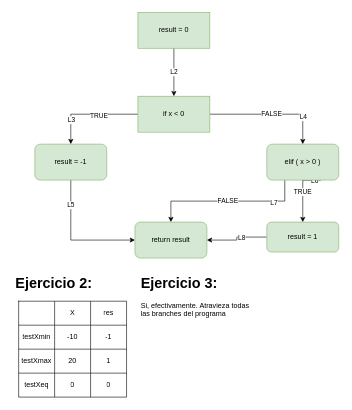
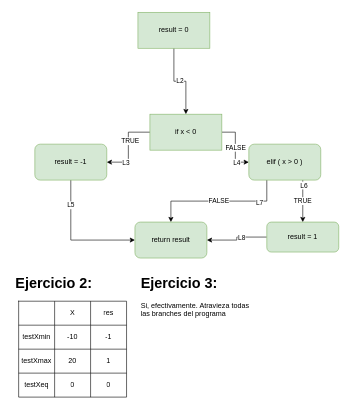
  <mxCell id="0" />
  <mxCell id="1" parent="0" />
  <mxCell id="2" value="L2" style="edgeStyle=orthogonalEdgeStyle;rounded=0;orthogonalLoop=1;jettySize=auto;html=1;" edge="1" parent="1" source="3" target="9"><mxGeometry relative="1" as="geometry" /></mxCell>
  <mxCell id="3" value="result = 0" style="whiteSpace=wrap;html=1;rounded=0;fillColor=#d5e8d4;strokeColor=#82b366;" vertex="1" parent="1"><mxGeometry x="229" y="20" width="120" height="60" as="geometry" /></mxCell>
  <mxCell id="4" value="FALSE" style="edgeStyle=orthogonalEdgeStyle;rounded=0;orthogonalLoop=1;jettySize=auto;html=1;exitX=1;exitY=0.5;exitDx=0;exitDy=0;" edge="1" parent="1" source="9" target="14"><mxGeometry relative="1" as="geometry"><mxPoint x="414" y="250" as="targetPoint" /></mxGeometry></mxCell>
  <mxCell id="5" value="L4" style="edgeLabel;html=1;align=center;verticalAlign=middle;resizable=0;points=[];" vertex="1" connectable="0" parent="4"><mxGeometry x="0.554" relative="1" as="geometry"><mxPoint as="offset" /></mxGeometry></mxCell>
  <mxCell id="6" style="edgeStyle=orthogonalEdgeStyle;rounded=0;orthogonalLoop=1;jettySize=auto;html=1;exitX=0;exitY=0.5;exitDx=0;exitDy=0;" edge="1" parent="1" source="9" target="17"><mxGeometry relative="1" as="geometry"><mxPoint x="174" y="240" as="targetPoint" /></mxGeometry></mxCell>
  <mxCell id="7" value="TRUE" style="edgeLabel;html=1;align=center;verticalAlign=middle;resizable=0;points=[];" vertex="1" connectable="0" parent="6"><mxGeometry x="-0.182" y="2" relative="1" as="geometry"><mxPoint as="offset" /></mxGeometry></mxCell>
  <mxCell id="8" value="L3" style="edgeLabel;html=1;align=center;verticalAlign=middle;resizable=0;points=[];" vertex="1" connectable="0" parent="6"><mxGeometry x="0.494" relative="1" as="geometry"><mxPoint as="offset" /></mxGeometry></mxCell>
- <mxCell id="9" value="if x &amp;lt; 0" style="whiteSpace=wrap;html=1;rounded=0;fillColor=#d5e8d4;strokeColor=#82b366;" vertex="1" parent="1"><mxGeometry x="229" y="160" width="120" height="60" as="geometry" /></mxCell>
+ <mxCell id="9" value="if x &amp;lt; 0" style="whiteSpace=wrap;html=1;rounded=0;fillColor=#d5e8d4;strokeColor=#82b366;" vertex="1" parent="1"><mxGeometry x="249" y="190" width="120" height="60" as="geometry" /></mxCell>
  <mxCell id="10" value="TRUE" style="edgeStyle=orthogonalEdgeStyle;rounded=0;orthogonalLoop=1;jettySize=auto;html=1;exitX=0.75;exitY=1;exitDx=0;exitDy=0;" edge="1" parent="1" source="14" target="20"><mxGeometry relative="1" as="geometry"><Array as="points"><mxPoint x="504" y="310" /><mxPoint x="504" y="310" /></Array></mxGeometry></mxCell>
  <mxCell id="11" value="L6" style="edgeLabel;html=1;align=center;verticalAlign=middle;resizable=0;points=[];" vertex="1" connectable="0" parent="10"><mxGeometry x="-0.776" y="1" relative="1" as="geometry"><mxPoint as="offset" /></mxGeometry></mxCell>
  <mxCell id="12" value="FALSE" style="edgeStyle=orthogonalEdgeStyle;rounded=0;orthogonalLoop=1;jettySize=auto;html=1;exitX=0.25;exitY=1;exitDx=0;exitDy=0;" edge="1" parent="1" source="14" target="21"><mxGeometry relative="1" as="geometry"><mxPoint x="379" y="360" as="targetPoint" /></mxGeometry></mxCell>
  <mxCell id="13" value="L7" style="edgeLabel;html=1;align=center;verticalAlign=middle;resizable=0;points=[];" vertex="1" connectable="0" parent="12"><mxGeometry x="-0.583" y="2" relative="1" as="geometry"><mxPoint as="offset" /></mxGeometry></mxCell>
- <mxCell id="14" value="elif ( x &amp;gt; 0 )" style="rounded=1;whiteSpace=wrap;html=1;fillColor=#d5e8d4;strokeColor=#82b366;" vertex="1" parent="1"><mxGeometry x="444" y="240" width="120" height="60" as="geometry" /></mxCell>
+ <mxCell id="14" value="elif ( x &amp;gt; 0 )" style="rounded=1;whiteSpace=wrap;html=1;fillColor=#d5e8d4;strokeColor=#82b366;" vertex="1" parent="1"><mxGeometry x="414" y="240" width="120" height="60" as="geometry" /></mxCell>
  <mxCell id="15" style="edgeStyle=orthogonalEdgeStyle;rounded=0;orthogonalLoop=1;jettySize=auto;html=1;exitX=0.5;exitY=1;exitDx=0;exitDy=0;entryX=0;entryY=0.5;entryDx=0;entryDy=0;" edge="1" parent="1" source="17" target="21"><mxGeometry relative="1" as="geometry" /></mxCell>
  <mxCell id="16" value="L5" style="edgeLabel;html=1;align=center;verticalAlign=middle;resizable=0;points=[];" vertex="1" connectable="0" parent="15"><mxGeometry x="-0.605" y="-1" relative="1" as="geometry"><mxPoint as="offset" /></mxGeometry></mxCell>
  <mxCell id="17" value="result = -1" style="rounded=1;whiteSpace=wrap;html=1;fillColor=#d5e8d4;strokeColor=#82b366;" vertex="1" parent="1"><mxGeometry x="57" y="240" width="120" height="60" as="geometry" /></mxCell>
  <mxCell id="18" style="edgeStyle=orthogonalEdgeStyle;rounded=0;orthogonalLoop=1;jettySize=auto;html=1;exitX=0;exitY=0.5;exitDx=0;exitDy=0;" edge="1" parent="1" source="20" target="21"><mxGeometry relative="1" as="geometry" /></mxCell>
  <mxCell id="19" value="L8" style="edgeLabel;html=1;align=center;verticalAlign=middle;resizable=0;points=[];" vertex="1" connectable="0" parent="18"><mxGeometry x="-0.172" relative="1" as="geometry"><mxPoint as="offset" /></mxGeometry></mxCell>
  <mxCell id="20" value="result = 1" style="whiteSpace=wrap;html=1;rounded=1;fillColor=#d5e8d4;strokeColor=#82b366;" vertex="1" parent="1"><mxGeometry x="444" y="370" width="120" height="50" as="geometry" /></mxCell>
  <mxCell id="21" value="return result" style="rounded=1;whiteSpace=wrap;html=1;fillColor=#d5e8d4;strokeColor=#82b366;" vertex="1" parent="1"><mxGeometry x="224" y="370" width="120" height="60" as="geometry" /></mxCell>
  <mxCell id="22" value="&lt;h1&gt;Ejercicio 2:&lt;/h1&gt;&lt;div&gt;&lt;br&gt;&lt;/div&gt;" style="text;html=1;strokeColor=none;fillColor=none;spacing=5;spacingTop=-20;whiteSpace=wrap;overflow=hidden;rounded=0;" vertex="1" parent="1"><mxGeometry x="20" y="452" width="190" height="120" as="geometry" /></mxCell>
  <mxCell id="23" value="" style="shape=table;startSize=0;container=1;collapsible=0;childLayout=tableLayout;" vertex="1" parent="1"><mxGeometry x="30" y="502" width="180" height="160" as="geometry" /></mxCell>
  <mxCell id="24" value="" style="shape=tableRow;horizontal=0;startSize=0;swimlaneHead=0;swimlaneBody=0;strokeColor=inherit;top=0;left=0;bottom=0;right=0;collapsible=0;dropTarget=0;fillColor=none;points=[[0,0.5],[1,0.5]];portConstraint=eastwest;" vertex="1" parent="23"><mxGeometry width="180" height="40" as="geometry" /></mxCell>
  <mxCell id="25" value="" style="shape=partialRectangle;html=1;whiteSpace=wrap;connectable=0;strokeColor=inherit;overflow=hidden;fillColor=none;top=0;left=0;bottom=0;right=0;pointerEvents=1;" vertex="1" parent="24"><mxGeometry width="60" height="40" as="geometry"><mxRectangle width="60" height="40" as="alternateBounds" /></mxGeometry></mxCell>
  <mxCell id="26" value="X" style="shape=partialRectangle;html=1;whiteSpace=wrap;connectable=0;strokeColor=inherit;overflow=hidden;fillColor=none;top=0;left=0;bottom=0;right=0;pointerEvents=1;" vertex="1" parent="24"><mxGeometry x="60" width="60" height="40" as="geometry"><mxRectangle width="60" height="40" as="alternateBounds" /></mxGeometry></mxCell>
  <mxCell id="27" value="res" style="shape=partialRectangle;html=1;whiteSpace=wrap;connectable=0;strokeColor=inherit;overflow=hidden;fillColor=none;top=0;left=0;bottom=0;right=0;pointerEvents=1;" vertex="1" parent="24"><mxGeometry x="120" width="60" height="40" as="geometry"><mxRectangle width="60" height="40" as="alternateBounds" /></mxGeometry></mxCell>
  <mxCell id="28" value="" style="shape=tableRow;horizontal=0;startSize=0;swimlaneHead=0;swimlaneBody=0;strokeColor=inherit;top=0;left=0;bottom=0;right=0;collapsible=0;dropTarget=0;fillColor=none;points=[[0,0.5],[1,0.5]];portConstraint=eastwest;" vertex="1" parent="23"><mxGeometry y="40" width="180" height="40" as="geometry" /></mxCell>
  <mxCell id="29" value="testXmin" style="shape=partialRectangle;html=1;whiteSpace=wrap;connectable=0;strokeColor=inherit;overflow=hidden;fillColor=none;top=0;left=0;bottom=0;right=0;pointerEvents=1;" vertex="1" parent="28"><mxGeometry width="60" height="40" as="geometry"><mxRectangle width="60" height="40" as="alternateBounds" /></mxGeometry></mxCell>
  <mxCell id="30" value="-10" style="shape=partialRectangle;html=1;whiteSpace=wrap;connectable=0;strokeColor=inherit;overflow=hidden;fillColor=none;top=0;left=0;bottom=0;right=0;pointerEvents=1;" vertex="1" parent="28"><mxGeometry x="60" width="60" height="40" as="geometry"><mxRectangle width="60" height="40" as="alternateBounds" /></mxGeometry></mxCell>
  <mxCell id="31" value="-1" style="shape=partialRectangle;html=1;whiteSpace=wrap;connectable=0;strokeColor=inherit;overflow=hidden;fillColor=none;top=0;left=0;bottom=0;right=0;pointerEvents=1;" vertex="1" parent="28"><mxGeometry x="120" width="60" height="40" as="geometry"><mxRectangle width="60" height="40" as="alternateBounds" /></mxGeometry></mxCell>
  <mxCell id="32" value="" style="shape=tableRow;horizontal=0;startSize=0;swimlaneHead=0;swimlaneBody=0;strokeColor=inherit;top=0;left=0;bottom=0;right=0;collapsible=0;dropTarget=0;fillColor=none;points=[[0,0.5],[1,0.5]];portConstraint=eastwest;" vertex="1" parent="23"><mxGeometry y="80" width="180" height="40" as="geometry" /></mxCell>
  <mxCell id="33" value="testXmax" style="shape=partialRectangle;html=1;whiteSpace=wrap;connectable=0;strokeColor=inherit;overflow=hidden;fillColor=none;top=0;left=0;bottom=0;right=0;pointerEvents=1;" vertex="1" parent="32"><mxGeometry width="60" height="40" as="geometry"><mxRectangle width="60" height="40" as="alternateBounds" /></mxGeometry></mxCell>
  <mxCell id="34" value="20" style="shape=partialRectangle;html=1;whiteSpace=wrap;connectable=0;strokeColor=inherit;overflow=hidden;fillColor=none;top=0;left=0;bottom=0;right=0;pointerEvents=1;" vertex="1" parent="32"><mxGeometry x="60" width="60" height="40" as="geometry"><mxRectangle width="60" height="40" as="alternateBounds" /></mxGeometry></mxCell>
  <mxCell id="35" value="1" style="shape=partialRectangle;html=1;whiteSpace=wrap;connectable=0;strokeColor=inherit;overflow=hidden;fillColor=none;top=0;left=0;bottom=0;right=0;pointerEvents=1;" vertex="1" parent="32"><mxGeometry x="120" width="60" height="40" as="geometry"><mxRectangle width="60" height="40" as="alternateBounds" /></mxGeometry></mxCell>
  <mxCell id="36" value="" style="shape=tableRow;horizontal=0;startSize=0;swimlaneHead=0;swimlaneBody=0;strokeColor=inherit;top=0;left=0;bottom=0;right=0;collapsible=0;dropTarget=0;fillColor=none;points=[[0,0.5],[1,0.5]];portConstraint=eastwest;" vertex="1" parent="23"><mxGeometry y="120" width="180" height="40" as="geometry" /></mxCell>
  <mxCell id="37" value="testXeq" style="shape=partialRectangle;html=1;whiteSpace=wrap;connectable=0;strokeColor=inherit;overflow=hidden;fillColor=none;top=0;left=0;bottom=0;right=0;pointerEvents=1;" vertex="1" parent="36"><mxGeometry width="60" height="40" as="geometry"><mxRectangle width="60" height="40" as="alternateBounds" /></mxGeometry></mxCell>
  <mxCell id="38" value="0" style="shape=partialRectangle;html=1;whiteSpace=wrap;connectable=0;strokeColor=inherit;overflow=hidden;fillColor=none;top=0;left=0;bottom=0;right=0;pointerEvents=1;" vertex="1" parent="36"><mxGeometry x="60" width="60" height="40" as="geometry"><mxRectangle width="60" height="40" as="alternateBounds" /></mxGeometry></mxCell>
  <mxCell id="39" value="0" style="shape=partialRectangle;html=1;whiteSpace=wrap;connectable=0;strokeColor=inherit;overflow=hidden;fillColor=none;top=0;left=0;bottom=0;right=0;pointerEvents=1;" vertex="1" parent="36"><mxGeometry x="120" width="60" height="40" as="geometry"><mxRectangle width="60" height="40" as="alternateBounds" /></mxGeometry></mxCell>
  <mxCell id="40" value="&lt;h1&gt;Ejercicio 3:&lt;/h1&gt;&lt;div&gt;Si, efectivamente. Atravieza todas las branches del programa&lt;/div&gt;" style="text;html=1;strokeColor=none;fillColor=none;spacing=5;spacingTop=-20;whiteSpace=wrap;overflow=hidden;rounded=0;" vertex="1" parent="1"><mxGeometry x="229" y="452" width="190" height="120" as="geometry" /></mxCell>
